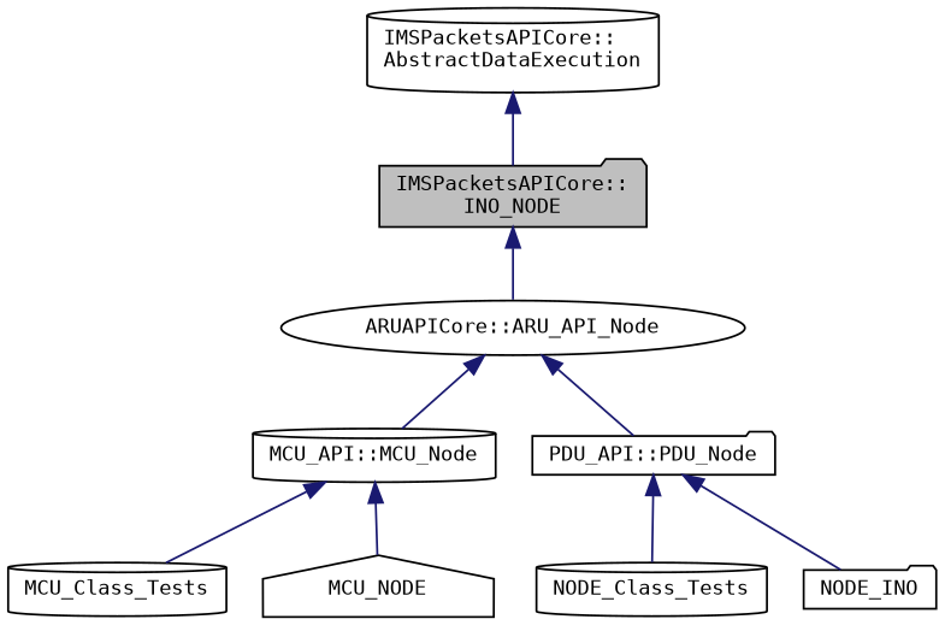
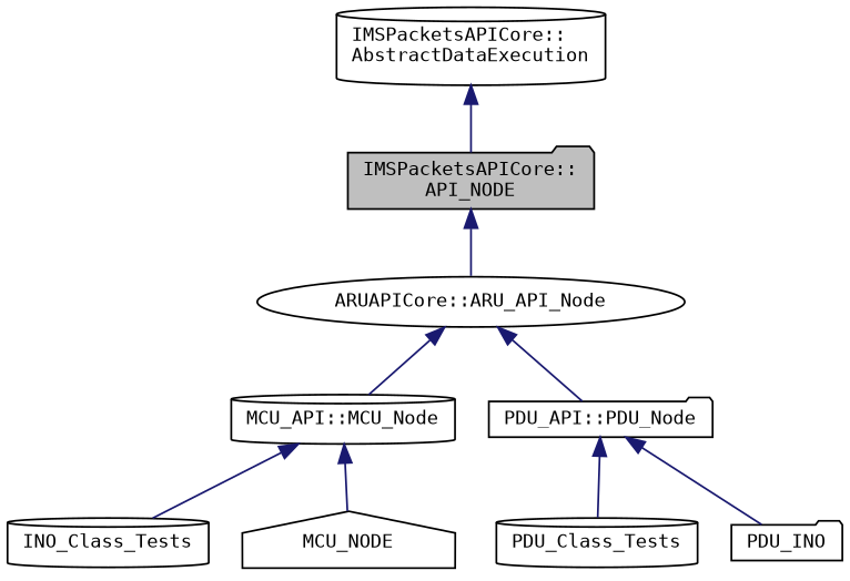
  digraph {
    fontname="DejaVu Sans Mono"
    node [color=black fillcolor=white fontname="DejaVu Sans Mono" fontsize=10 shape=cylinder style=filled]
    edge [color=midnightblue dir=back fontname="DejaVu Sans Mono" fontsize=10 labelfontname=Helvetica labelfontsize=10 style=solid]
-   n1 [fillcolor=grey75 fontcolor=black height=0.2 label="IMSPacketsAPICore::\lINO_NODE" shape=folder width=0.4]
+   n1 [fillcolor=grey75 fontcolor=black height=0.2 label="IMSPacketsAPICore::\lAPI_NODE" shape=folder width=0.4]
    n2 [height=0.2 label="ARUAPICore::ARU_API_Node" shape=ellipse width=0.4]
    n3 [height=0.2 label="MCU_API::MCU_Node" width=0.4]
    n4 [height=0.2 label="PDU_API::PDU_Node" shape=folder width=0.4]
    n5 [height=0.2 label="IMSPacketsAPICore::\lAbstractDataExecution" width=0.4]
-   n6 [height=0.2 label=MCU_Class_Tests width=0.4]
+   n6 [height=0.2 label=INO_Class_Tests width=0.4]
    n7 [height=0.2 label=MCU_NODE shape=house width=0.4]
-   n8 [height=0.2 label=NODE_Class_Tests width=0.4]
-   n9 [height=0.2 label=NODE_INO shape=folder width=0.4]
+   n8 [height=0.2 label=PDU_Class_Tests width=0.4]
+   n9 [height=0.2 label=PDU_INO shape=folder width=0.4]
    n1 -> n2
    n2 -> n3
    n2 -> n4
    n3 -> n6
    n3 -> n7
    n4 -> n8
    n4 -> n9
    n5 -> n1
  }
